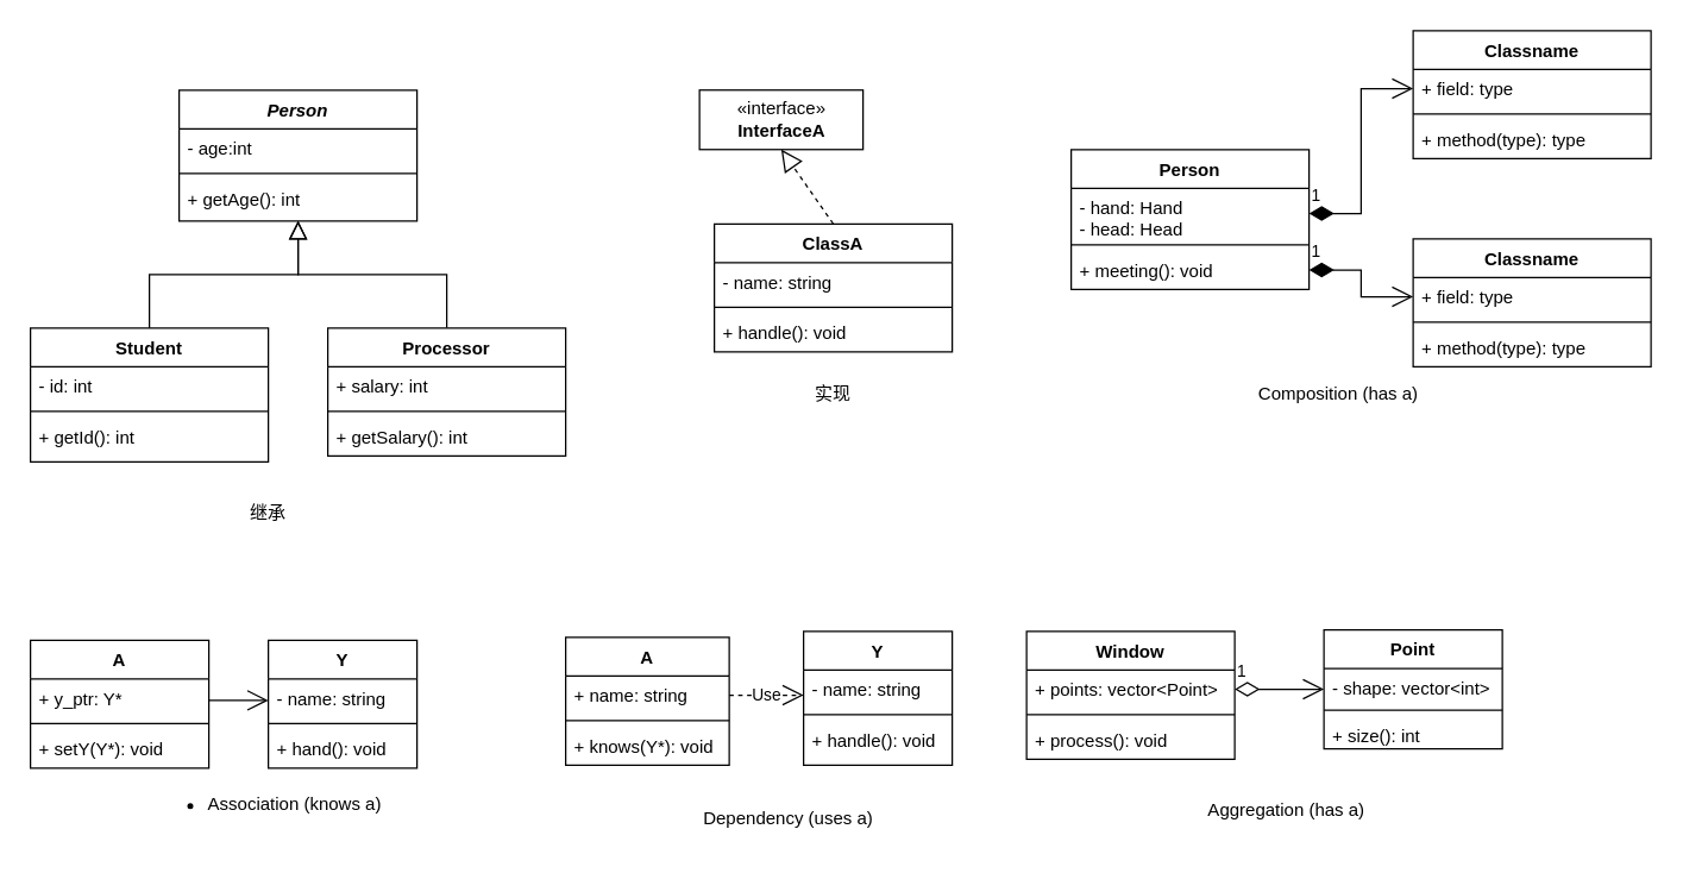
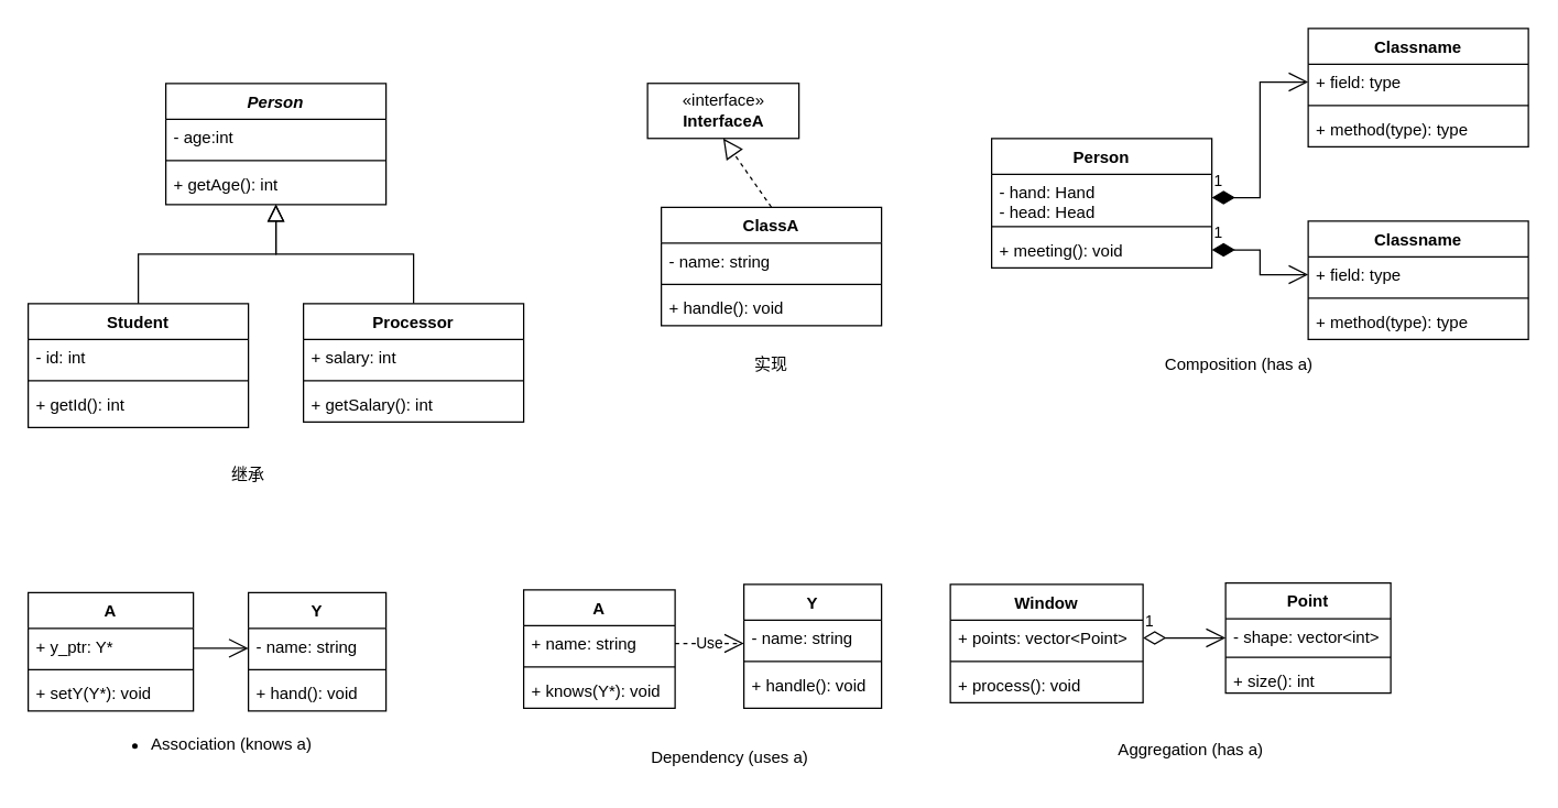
  <mxCell id="0" />
  <mxCell id="1" parent="0" />
  <mxCell id="2" value="Person" style="swimlane;fontStyle=3;align=center;verticalAlign=top;childLayout=stackLayout;horizontal=1;startSize=26;horizontalStack=0;resizeParent=1;resizeLast=0;collapsible=1;marginBottom=0;rounded=0;shadow=0;strokeWidth=1;" parent="1" vertex="1"><mxGeometry x="120" y="60" width="160" height="88" as="geometry"><mxRectangle x="230" y="140" width="160" height="26" as="alternateBounds" /></mxGeometry></mxCell>
  <mxCell id="3" value="- age:int" style="text;align=left;verticalAlign=top;spacingLeft=4;spacingRight=4;overflow=hidden;rotatable=0;points=[[0,0.5],[1,0.5]];portConstraint=eastwest;rounded=0;shadow=0;html=0;" parent="2" vertex="1"><mxGeometry y="26" width="160" height="26" as="geometry" /></mxCell>
  <mxCell id="4" value="" style="line;html=1;strokeWidth=1;align=left;verticalAlign=middle;spacingTop=-1;spacingLeft=3;spacingRight=3;rotatable=0;labelPosition=right;points=[];portConstraint=eastwest;" parent="2" vertex="1"><mxGeometry y="52" width="160" height="8" as="geometry" /></mxCell>
  <mxCell id="5" value="+ getAge(): int" style="text;align=left;verticalAlign=top;spacingLeft=4;spacingRight=4;overflow=hidden;rotatable=0;points=[[0,0.5],[1,0.5]];portConstraint=eastwest;" parent="2" vertex="1"><mxGeometry y="60" width="160" height="26" as="geometry" /></mxCell>
  <mxCell id="6" value="Student" style="swimlane;fontStyle=1;align=center;verticalAlign=top;childLayout=stackLayout;horizontal=1;startSize=26;horizontalStack=0;resizeParent=1;resizeLast=0;collapsible=1;marginBottom=0;rounded=0;shadow=0;strokeWidth=1;" parent="1" vertex="1"><mxGeometry x="20" y="220" width="160" height="90" as="geometry"><mxRectangle x="130" y="380" width="160" height="26" as="alternateBounds" /></mxGeometry></mxCell>
  <mxCell id="7" value="- id: int" style="text;align=left;verticalAlign=top;spacingLeft=4;spacingRight=4;overflow=hidden;rotatable=0;points=[[0,0.5],[1,0.5]];portConstraint=eastwest;rounded=0;shadow=0;html=0;" parent="6" vertex="1"><mxGeometry y="26" width="160" height="26" as="geometry" /></mxCell>
  <mxCell id="8" value="" style="line;html=1;strokeWidth=1;align=left;verticalAlign=middle;spacingTop=-1;spacingLeft=3;spacingRight=3;rotatable=0;labelPosition=right;points=[];portConstraint=eastwest;" parent="6" vertex="1"><mxGeometry y="52" width="160" height="8" as="geometry" /></mxCell>
  <mxCell id="9" value="+ getId(): int" style="text;align=left;verticalAlign=top;spacingLeft=4;spacingRight=4;overflow=hidden;rotatable=0;points=[[0,0.5],[1,0.5]];portConstraint=eastwest;" parent="6" vertex="1"><mxGeometry y="60" width="160" height="26" as="geometry" /></mxCell>
  <mxCell id="10" value="" style="endArrow=block;endSize=10;endFill=0;shadow=0;strokeWidth=1;rounded=0;edgeStyle=elbowEdgeStyle;elbow=vertical;" parent="1" source="6" target="2" edge="1"><mxGeometry width="160" relative="1" as="geometry"><mxPoint x="100" y="93" as="sourcePoint" /><mxPoint x="100" y="93" as="targetPoint" /></mxGeometry></mxCell>
  <mxCell id="11" value="" style="endArrow=block;endSize=10;endFill=0;shadow=0;strokeWidth=1;rounded=0;edgeStyle=elbowEdgeStyle;elbow=vertical;exitX=0.5;exitY=0;exitDx=0;exitDy=0;" parent="1" source="12" target="2" edge="1"><mxGeometry width="160" relative="1" as="geometry"><mxPoint x="330" y="220" as="sourcePoint" /><mxPoint x="210" y="161" as="targetPoint" /><Array as="points"><mxPoint x="300" y="184" /></Array></mxGeometry></mxCell>
  <mxCell id="12" value="Processor" style="swimlane;fontStyle=1;align=center;verticalAlign=top;childLayout=stackLayout;horizontal=1;startSize=26;horizontalStack=0;resizeParent=1;resizeParentMax=0;resizeLast=0;collapsible=1;marginBottom=0;" vertex="1" parent="1"><mxGeometry x="220" y="220" width="160" height="86" as="geometry" /></mxCell>
  <mxCell id="13" value="+ salary: int" style="text;strokeColor=none;fillColor=none;align=left;verticalAlign=top;spacingLeft=4;spacingRight=4;overflow=hidden;rotatable=0;points=[[0,0.5],[1,0.5]];portConstraint=eastwest;" vertex="1" parent="12"><mxGeometry y="26" width="160" height="26" as="geometry" /></mxCell>
  <mxCell id="14" value="" style="line;strokeWidth=1;fillColor=none;align=left;verticalAlign=middle;spacingTop=-1;spacingLeft=3;spacingRight=3;rotatable=0;labelPosition=right;points=[];portConstraint=eastwest;" vertex="1" parent="12"><mxGeometry y="52" width="160" height="8" as="geometry" /></mxCell>
  <mxCell id="15" value="+ getSalary(): int" style="text;strokeColor=none;fillColor=none;align=left;verticalAlign=top;spacingLeft=4;spacingRight=4;overflow=hidden;rotatable=0;points=[[0,0.5],[1,0.5]];portConstraint=eastwest;" vertex="1" parent="12"><mxGeometry y="60" width="160" height="26" as="geometry" /></mxCell>
  <mxCell id="16" value="继承" style="text;html=1;strokeColor=none;fillColor=none;align=center;verticalAlign=middle;whiteSpace=wrap;rounded=0;" vertex="1" parent="1"><mxGeometry x="150" y="330" width="60" height="30" as="geometry" /></mxCell>
  <mxCell id="17" value="«interface»&lt;br&gt;&lt;b&gt;InterfaceA&lt;/b&gt;" style="html=1;" vertex="1" parent="1"><mxGeometry x="470" y="60" width="110" height="40" as="geometry" /></mxCell>
  <mxCell id="18" value="ClassA" style="swimlane;fontStyle=1;align=center;verticalAlign=top;childLayout=stackLayout;horizontal=1;startSize=26;horizontalStack=0;resizeParent=1;resizeParentMax=0;resizeLast=0;collapsible=1;marginBottom=0;" vertex="1" parent="1"><mxGeometry x="480" y="150" width="160" height="86" as="geometry" /></mxCell>
  <mxCell id="19" value="- name: string" style="text;strokeColor=none;fillColor=none;align=left;verticalAlign=top;spacingLeft=4;spacingRight=4;overflow=hidden;rotatable=0;points=[[0,0.5],[1,0.5]];portConstraint=eastwest;" vertex="1" parent="18"><mxGeometry y="26" width="160" height="26" as="geometry" /></mxCell>
  <mxCell id="20" value="" style="line;strokeWidth=1;fillColor=none;align=left;verticalAlign=middle;spacingTop=-1;spacingLeft=3;spacingRight=3;rotatable=0;labelPosition=right;points=[];portConstraint=eastwest;" vertex="1" parent="18"><mxGeometry y="52" width="160" height="8" as="geometry" /></mxCell>
  <mxCell id="21" value="+ handle(): void" style="text;strokeColor=none;fillColor=none;align=left;verticalAlign=top;spacingLeft=4;spacingRight=4;overflow=hidden;rotatable=0;points=[[0,0.5],[1,0.5]];portConstraint=eastwest;" vertex="1" parent="18"><mxGeometry y="60" width="160" height="26" as="geometry" /></mxCell>
  <mxCell id="22" value="" style="endArrow=block;dashed=1;endFill=0;endSize=12;html=1;rounded=0;exitX=0.5;exitY=0;exitDx=0;exitDy=0;entryX=0.5;entryY=1;entryDx=0;entryDy=0;" edge="1" parent="1" source="18" target="17"><mxGeometry width="160" relative="1" as="geometry"><mxPoint x="565" y="140" as="sourcePoint" /><mxPoint x="564.5" y="100" as="targetPoint" /></mxGeometry></mxCell>
  <mxCell id="23" value="实现" style="text;html=1;strokeColor=none;fillColor=none;align=center;verticalAlign=middle;whiteSpace=wrap;rounded=0;" vertex="1" parent="1"><mxGeometry x="530" y="250" width="60" height="30" as="geometry" /></mxCell>
  <mxCell id="24" value="Person" style="swimlane;fontStyle=1;align=center;verticalAlign=top;childLayout=stackLayout;horizontal=1;startSize=26;horizontalStack=0;resizeParent=1;resizeParentMax=0;resizeLast=0;collapsible=1;marginBottom=0;" vertex="1" parent="1"><mxGeometry x="720" y="100" width="160" height="94" as="geometry" /></mxCell>
  <mxCell id="25" value="- hand: Hand&#10;- head: Head" style="text;strokeColor=none;fillColor=none;align=left;verticalAlign=top;spacingLeft=4;spacingRight=4;overflow=hidden;rotatable=0;points=[[0,0.5],[1,0.5]];portConstraint=eastwest;" vertex="1" parent="24"><mxGeometry y="26" width="160" height="34" as="geometry" /></mxCell>
  <mxCell id="26" value="" style="line;strokeWidth=1;fillColor=none;align=left;verticalAlign=middle;spacingTop=-1;spacingLeft=3;spacingRight=3;rotatable=0;labelPosition=right;points=[];portConstraint=eastwest;" vertex="1" parent="24"><mxGeometry y="60" width="160" height="8" as="geometry" /></mxCell>
  <mxCell id="27" value="+ meeting(): void" style="text;strokeColor=none;fillColor=none;align=left;verticalAlign=top;spacingLeft=4;spacingRight=4;overflow=hidden;rotatable=0;points=[[0,0.5],[1,0.5]];portConstraint=eastwest;" vertex="1" parent="24"><mxGeometry y="68" width="160" height="26" as="geometry" /></mxCell>
  <mxCell id="28" value="Classname" style="swimlane;fontStyle=1;align=center;verticalAlign=top;childLayout=stackLayout;horizontal=1;startSize=26;horizontalStack=0;resizeParent=1;resizeParentMax=0;resizeLast=0;collapsible=1;marginBottom=0;" vertex="1" parent="1"><mxGeometry x="950" y="20" width="160" height="86" as="geometry" /></mxCell>
  <mxCell id="29" value="+ field: type" style="text;strokeColor=none;fillColor=none;align=left;verticalAlign=top;spacingLeft=4;spacingRight=4;overflow=hidden;rotatable=0;points=[[0,0.5],[1,0.5]];portConstraint=eastwest;" vertex="1" parent="28"><mxGeometry y="26" width="160" height="26" as="geometry" /></mxCell>
  <mxCell id="30" value="" style="line;strokeWidth=1;fillColor=none;align=left;verticalAlign=middle;spacingTop=-1;spacingLeft=3;spacingRight=3;rotatable=0;labelPosition=right;points=[];portConstraint=eastwest;" vertex="1" parent="28"><mxGeometry y="52" width="160" height="8" as="geometry" /></mxCell>
  <mxCell id="31" value="+ method(type): type" style="text;strokeColor=none;fillColor=none;align=left;verticalAlign=top;spacingLeft=4;spacingRight=4;overflow=hidden;rotatable=0;points=[[0,0.5],[1,0.5]];portConstraint=eastwest;" vertex="1" parent="28"><mxGeometry y="60" width="160" height="26" as="geometry" /></mxCell>
  <mxCell id="32" value="Classname" style="swimlane;fontStyle=1;align=center;verticalAlign=top;childLayout=stackLayout;horizontal=1;startSize=26;horizontalStack=0;resizeParent=1;resizeParentMax=0;resizeLast=0;collapsible=1;marginBottom=0;" vertex="1" parent="1"><mxGeometry x="950" y="160" width="160" height="86" as="geometry" /></mxCell>
  <mxCell id="33" value="+ field: type" style="text;strokeColor=none;fillColor=none;align=left;verticalAlign=top;spacingLeft=4;spacingRight=4;overflow=hidden;rotatable=0;points=[[0,0.5],[1,0.5]];portConstraint=eastwest;" vertex="1" parent="32"><mxGeometry y="26" width="160" height="26" as="geometry" /></mxCell>
  <mxCell id="34" value="" style="line;strokeWidth=1;fillColor=none;align=left;verticalAlign=middle;spacingTop=-1;spacingLeft=3;spacingRight=3;rotatable=0;labelPosition=right;points=[];portConstraint=eastwest;" vertex="1" parent="32"><mxGeometry y="52" width="160" height="8" as="geometry" /></mxCell>
  <mxCell id="35" value="+ method(type): type" style="text;strokeColor=none;fillColor=none;align=left;verticalAlign=top;spacingLeft=4;spacingRight=4;overflow=hidden;rotatable=0;points=[[0,0.5],[1,0.5]];portConstraint=eastwest;" vertex="1" parent="32"><mxGeometry y="60" width="160" height="26" as="geometry" /></mxCell>
  <mxCell id="36" value="A" style="swimlane;fontStyle=1;align=center;verticalAlign=top;childLayout=stackLayout;horizontal=1;startSize=26;horizontalStack=0;resizeParent=1;resizeParentMax=0;resizeLast=0;collapsible=1;marginBottom=0;" vertex="1" parent="1"><mxGeometry x="20" y="430" width="120" height="86" as="geometry" /></mxCell>
  <mxCell id="37" value="+ y_ptr: Y*" style="text;strokeColor=none;fillColor=none;align=left;verticalAlign=top;spacingLeft=4;spacingRight=4;overflow=hidden;rotatable=0;points=[[0,0.5],[1,0.5]];portConstraint=eastwest;" vertex="1" parent="36"><mxGeometry y="26" width="120" height="26" as="geometry" /></mxCell>
  <mxCell id="38" value="" style="line;strokeWidth=1;fillColor=none;align=left;verticalAlign=middle;spacingTop=-1;spacingLeft=3;spacingRight=3;rotatable=0;labelPosition=right;points=[];portConstraint=eastwest;" vertex="1" parent="36"><mxGeometry y="52" width="120" height="8" as="geometry" /></mxCell>
  <mxCell id="39" value="+ setY(Y*): void" style="text;strokeColor=none;fillColor=none;align=left;verticalAlign=top;spacingLeft=4;spacingRight=4;overflow=hidden;rotatable=0;points=[[0,0.5],[1,0.5]];portConstraint=eastwest;" vertex="1" parent="36"><mxGeometry y="60" width="120" height="26" as="geometry" /></mxCell>
  <mxCell id="40" value="Y" style="swimlane;fontStyle=1;align=center;verticalAlign=top;childLayout=stackLayout;horizontal=1;startSize=26;horizontalStack=0;resizeParent=1;resizeParentMax=0;resizeLast=0;collapsible=1;marginBottom=0;" vertex="1" parent="1"><mxGeometry x="180" y="430" width="100" height="86" as="geometry" /></mxCell>
  <mxCell id="41" value="- name: string" style="text;strokeColor=none;fillColor=none;align=left;verticalAlign=top;spacingLeft=4;spacingRight=4;overflow=hidden;rotatable=0;points=[[0,0.5],[1,0.5]];portConstraint=eastwest;" vertex="1" parent="40"><mxGeometry y="26" width="100" height="26" as="geometry" /></mxCell>
  <mxCell id="42" value="" style="line;strokeWidth=1;fillColor=none;align=left;verticalAlign=middle;spacingTop=-1;spacingLeft=3;spacingRight=3;rotatable=0;labelPosition=right;points=[];portConstraint=eastwest;" vertex="1" parent="40"><mxGeometry y="52" width="100" height="8" as="geometry" /></mxCell>
  <mxCell id="43" value="+ hand(): void" style="text;strokeColor=none;fillColor=none;align=left;verticalAlign=top;spacingLeft=4;spacingRight=4;overflow=hidden;rotatable=0;points=[[0,0.5],[1,0.5]];portConstraint=eastwest;" vertex="1" parent="40"><mxGeometry y="60" width="100" height="26" as="geometry" /></mxCell>
- <mxCell id="44" value="&lt;ul style=&quot;box-sizing: border-box; border: 0px; margin: 0px 0px 1.5em 3em; outline: 0px; padding: 0px; vertical-align: baseline; list-style-position: initial; list-style-image: initial; text-align: start;&quot;&gt;&lt;li style=&quot;border: 0px; margin: 0px; outline: 0px; padding: 0px; vertical-align: baseline;&quot;&gt;Association (knows a)&lt;/li&gt;&lt;/ul&gt;" style="text;html=1;strokeColor=none;fillColor=none;align=center;verticalAlign=middle;whiteSpace=wrap;rounded=0;" vertex="1" parent="1"><mxGeometry x="95" y="540" width="170" height="20" as="geometry" /></mxCell>
+ <mxCell id="44" value="&lt;ul style=&quot;box-sizing: border-box; border: 0px; margin: 0px 0px 1.5em 3em; outline: 0px; padding: 0px; vertical-align: baseline; list-style-position: initial; list-style-image: initial; text-align: start;&quot;&gt;&lt;li style=&quot;border: 0px; margin: 0px; outline: 0px; padding: 0px; vertical-align: baseline;&quot;&gt;Association (knows a)&lt;/li&gt;&lt;/ul&gt;" style="text;html=1;strokeColor=none;fillColor=none;align=center;verticalAlign=middle;whiteSpace=wrap;rounded=0;" vertex="1" parent="1"><mxGeometry x="65" y="540" width="170" height="20" as="geometry" /></mxCell>
  <mxCell id="45" value="A" style="swimlane;fontStyle=1;align=center;verticalAlign=top;childLayout=stackLayout;horizontal=1;startSize=26;horizontalStack=0;resizeParent=1;resizeParentMax=0;resizeLast=0;collapsible=1;marginBottom=0;" vertex="1" parent="1"><mxGeometry x="380" y="428" width="110" height="86" as="geometry" /></mxCell>
  <mxCell id="46" value="+ name: string" style="text;strokeColor=none;fillColor=none;align=left;verticalAlign=top;spacingLeft=4;spacingRight=4;overflow=hidden;rotatable=0;points=[[0,0.5],[1,0.5]];portConstraint=eastwest;" vertex="1" parent="45"><mxGeometry y="26" width="110" height="26" as="geometry" /></mxCell>
  <mxCell id="47" value="" style="line;strokeWidth=1;fillColor=none;align=left;verticalAlign=middle;spacingTop=-1;spacingLeft=3;spacingRight=3;rotatable=0;labelPosition=right;points=[];portConstraint=eastwest;" vertex="1" parent="45"><mxGeometry y="52" width="110" height="8" as="geometry" /></mxCell>
  <mxCell id="48" value="+ knows(Y*): void" style="text;strokeColor=none;fillColor=none;align=left;verticalAlign=top;spacingLeft=4;spacingRight=4;overflow=hidden;rotatable=0;points=[[0,0.5],[1,0.5]];portConstraint=eastwest;" vertex="1" parent="45"><mxGeometry y="60" width="110" height="26" as="geometry" /></mxCell>
  <mxCell id="49" value="Y" style="swimlane;fontStyle=1;align=center;verticalAlign=top;childLayout=stackLayout;horizontal=1;startSize=26;horizontalStack=0;resizeParent=1;resizeParentMax=0;resizeLast=0;collapsible=1;marginBottom=0;" vertex="1" parent="1"><mxGeometry x="540" y="424" width="100" height="90" as="geometry" /></mxCell>
  <mxCell id="50" value="- name: string" style="text;strokeColor=none;fillColor=none;align=left;verticalAlign=top;spacingLeft=4;spacingRight=4;overflow=hidden;rotatable=0;points=[[0,0.5],[1,0.5]];portConstraint=eastwest;" vertex="1" parent="49"><mxGeometry y="26" width="100" height="26" as="geometry" /></mxCell>
  <mxCell id="51" value="" style="line;strokeWidth=1;fillColor=none;align=left;verticalAlign=middle;spacingTop=-1;spacingLeft=3;spacingRight=3;rotatable=0;labelPosition=right;points=[];portConstraint=eastwest;" vertex="1" parent="49"><mxGeometry y="52" width="100" height="8" as="geometry" /></mxCell>
  <mxCell id="52" value="+ handle(): void" style="text;strokeColor=none;fillColor=none;align=left;verticalAlign=top;spacingLeft=4;spacingRight=4;overflow=hidden;rotatable=0;points=[[0,0.5],[1,0.5]];portConstraint=eastwest;" vertex="1" parent="49"><mxGeometry y="60" width="100" height="30" as="geometry" /></mxCell>
  <mxCell id="53" value="" style="endArrow=open;endFill=1;endSize=12;html=1;rounded=0;" edge="1" parent="1"><mxGeometry width="160" relative="1" as="geometry"><mxPoint x="140" y="470.5" as="sourcePoint" /><mxPoint x="180" y="470.5" as="targetPoint" /></mxGeometry></mxCell>
  <mxCell id="54" value="Dependency (uses a)" style="text;html=1;strokeColor=none;fillColor=none;align=center;verticalAlign=middle;whiteSpace=wrap;rounded=0;" vertex="1" parent="1"><mxGeometry x="470" y="535" width="120" height="30" as="geometry" /></mxCell>
  <mxCell id="55" value="Use" style="endArrow=open;endSize=12;dashed=1;html=1;rounded=0;exitX=1;exitY=0.5;exitDx=0;exitDy=0;" edge="1" parent="1" source="46"><mxGeometry width="160" relative="1" as="geometry"><mxPoint x="500" y="370" as="sourcePoint" /><mxPoint x="540" y="467" as="targetPoint" /></mxGeometry></mxCell>
  <mxCell id="56" value="Window" style="swimlane;fontStyle=1;align=center;verticalAlign=top;childLayout=stackLayout;horizontal=1;startSize=26;horizontalStack=0;resizeParent=1;resizeParentMax=0;resizeLast=0;collapsible=1;marginBottom=0;" vertex="1" parent="1"><mxGeometry x="690" y="424" width="140" height="86" as="geometry" /></mxCell>
  <mxCell id="57" value="+ points: vector&lt;Point&gt;" style="text;strokeColor=none;fillColor=none;align=left;verticalAlign=top;spacingLeft=4;spacingRight=4;overflow=hidden;rotatable=0;points=[[0,0.5],[1,0.5]];portConstraint=eastwest;" vertex="1" parent="56"><mxGeometry y="26" width="140" height="26" as="geometry" /></mxCell>
  <mxCell id="58" value="" style="line;strokeWidth=1;fillColor=none;align=left;verticalAlign=middle;spacingTop=-1;spacingLeft=3;spacingRight=3;rotatable=0;labelPosition=right;points=[];portConstraint=eastwest;" vertex="1" parent="56"><mxGeometry y="52" width="140" height="8" as="geometry" /></mxCell>
  <mxCell id="59" value="+ process(): void" style="text;strokeColor=none;fillColor=none;align=left;verticalAlign=top;spacingLeft=4;spacingRight=4;overflow=hidden;rotatable=0;points=[[0,0.5],[1,0.5]];portConstraint=eastwest;" vertex="1" parent="56"><mxGeometry y="60" width="140" height="26" as="geometry" /></mxCell>
  <mxCell id="60" value="Point" style="swimlane;fontStyle=1;align=center;verticalAlign=top;childLayout=stackLayout;horizontal=1;startSize=26;horizontalStack=0;resizeParent=1;resizeParentMax=0;resizeLast=0;collapsible=1;marginBottom=0;" vertex="1" parent="1"><mxGeometry x="890" y="423" width="120" height="80" as="geometry" /></mxCell>
  <mxCell id="61" value="- shape: vector&lt;int&gt;" style="text;strokeColor=none;fillColor=none;align=left;verticalAlign=top;spacingLeft=4;spacingRight=4;overflow=hidden;rotatable=0;points=[[0,0.5],[1,0.5]];portConstraint=eastwest;" vertex="1" parent="60"><mxGeometry y="26" width="120" height="24" as="geometry" /></mxCell>
  <mxCell id="62" value="" style="line;strokeWidth=1;fillColor=none;align=left;verticalAlign=middle;spacingTop=-1;spacingLeft=3;spacingRight=3;rotatable=0;labelPosition=right;points=[];portConstraint=eastwest;" vertex="1" parent="60"><mxGeometry y="50" width="120" height="8" as="geometry" /></mxCell>
  <mxCell id="63" value="+ size(): int" style="text;strokeColor=none;fillColor=none;align=left;verticalAlign=top;spacingLeft=4;spacingRight=4;overflow=hidden;rotatable=0;points=[[0,0.5],[1,0.5]];portConstraint=eastwest;" vertex="1" parent="60"><mxGeometry y="58" width="120" height="22" as="geometry" /></mxCell>
  <mxCell id="64" value="1" style="endArrow=open;html=1;endSize=12;startArrow=diamondThin;startSize=14;startFill=0;edgeStyle=orthogonalEdgeStyle;align=left;verticalAlign=bottom;rounded=0;exitX=1;exitY=0.5;exitDx=0;exitDy=0;" edge="1" parent="1" source="57"><mxGeometry x="-1" y="3" relative="1" as="geometry"><mxPoint x="500" y="370" as="sourcePoint" /><mxPoint x="890" y="463" as="targetPoint" /><Array as="points"><mxPoint x="890" y="463" /></Array></mxGeometry></mxCell>
  <mxCell id="65" value="1" style="endArrow=open;html=1;endSize=12;startArrow=diamondThin;startSize=14;startFill=1;edgeStyle=orthogonalEdgeStyle;align=left;verticalAlign=bottom;rounded=0;exitX=1;exitY=0.5;exitDx=0;exitDy=0;entryX=0;entryY=0.5;entryDx=0;entryDy=0;" edge="1" parent="1" source="27" target="33"><mxGeometry x="-1" y="3" relative="1" as="geometry"><mxPoint x="500" y="370" as="sourcePoint" /><mxPoint x="660" y="370" as="targetPoint" /></mxGeometry></mxCell>
  <mxCell id="66" value="1" style="endArrow=open;html=1;endSize=12;startArrow=diamondThin;startSize=14;startFill=1;edgeStyle=orthogonalEdgeStyle;align=left;verticalAlign=bottom;rounded=0;exitX=1;exitY=0.5;exitDx=0;exitDy=0;entryX=0;entryY=0.5;entryDx=0;entryDy=0;" edge="1" parent="1" source="25" target="29"><mxGeometry x="-1" y="3" relative="1" as="geometry"><mxPoint x="890" y="191" as="sourcePoint" /><mxPoint x="960" y="209" as="targetPoint" /></mxGeometry></mxCell>
  <mxCell id="67" value="Composition (has a)" style="text;html=1;strokeColor=none;fillColor=none;align=center;verticalAlign=middle;whiteSpace=wrap;rounded=0;" vertex="1" parent="1"><mxGeometry x="840" y="250" width="120" height="30" as="geometry" /></mxCell>
  <mxCell id="68" value="Aggregation (has a)" style="text;html=1;strokeColor=none;fillColor=none;align=center;verticalAlign=middle;whiteSpace=wrap;rounded=0;" vertex="1" parent="1"><mxGeometry x="810" y="530" width="110" height="30" as="geometry" /></mxCell>
